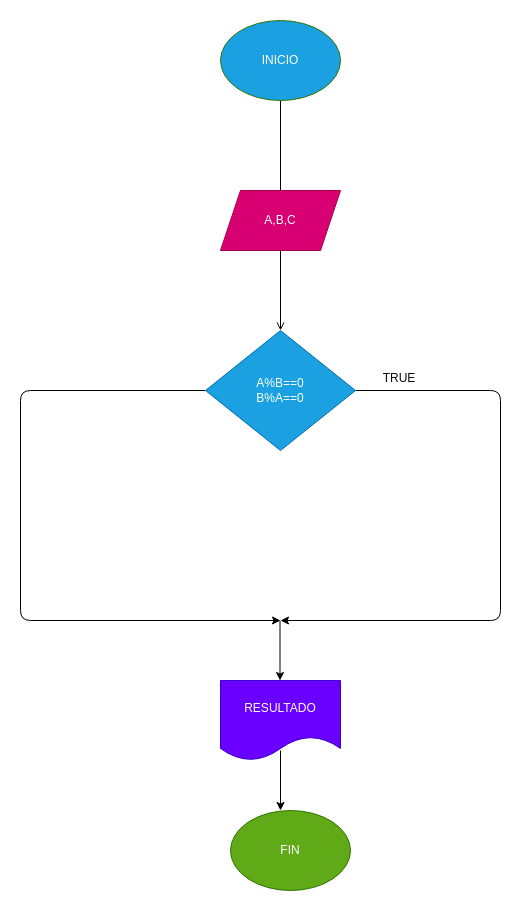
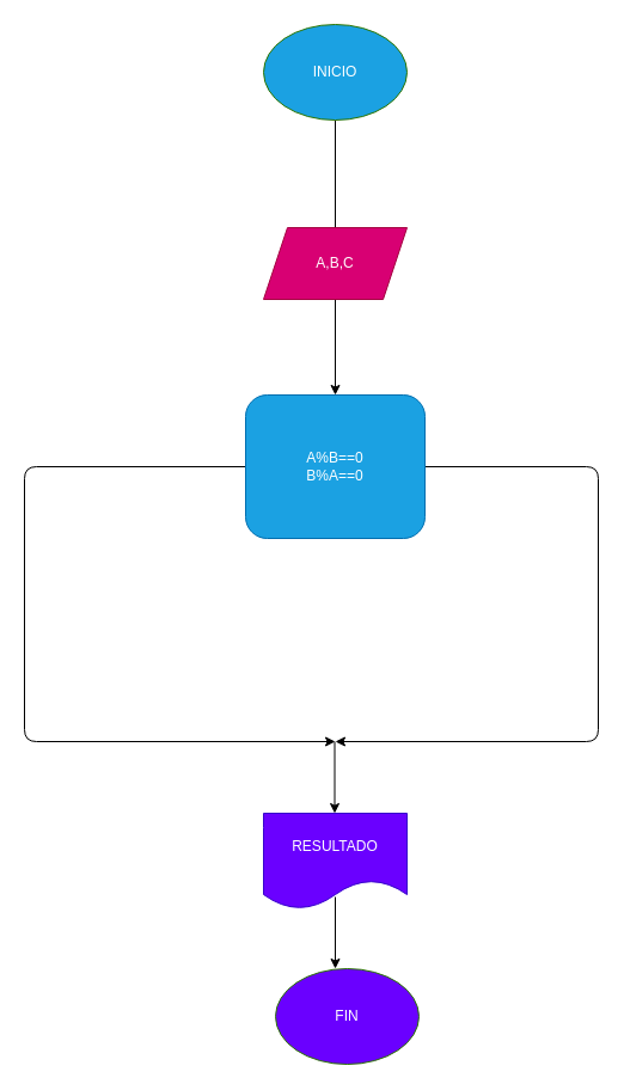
  <mxCell id="0" />
  <mxCell id="1" parent="0" />
  <mxCell id="2" value="" style="edgeStyle=none;html=1;fontColor=#0a0a0a;endArrow=none;" edge="1" parent="1" source="3" target="5"><mxGeometry relative="1" as="geometry" /></mxCell>
  <mxCell id="3" value="INICIO" style="ellipse;whiteSpace=wrap;html=1;fillColor=#1ba1e2;strokeColor=#2D7600;fontColor=#ffffff;" vertex="1" parent="1"><mxGeometry x="220" y="20" width="120" height="80" as="geometry" /></mxCell>
- <mxCell id="4" value="" style="edgeStyle=none;html=1;fontColor=#0a0a0a;endArrow=open;" edge="1" parent="1" source="5" target="8"><mxGeometry relative="1" as="geometry" /></mxCell>
+ <mxCell id="4" value="" style="edgeStyle=none;html=1;fontColor=#0a0a0a;" edge="1" parent="1" source="5" target="8"><mxGeometry relative="1" as="geometry" /></mxCell>
  <mxCell id="5" value="A,B,C" style="shape=parallelogram;perimeter=parallelogramPerimeter;whiteSpace=wrap;html=1;fixedSize=1;fillColor=#d80073;strokeColor=#A50040;fontColor=#ffffff;" vertex="1" parent="1"><mxGeometry x="220" y="190" width="120" height="60" as="geometry" /></mxCell>
  <mxCell id="6" value="" style="edgeStyle=none;html=1;fontColor=#0a0a0a;" edge="1" parent="1" source="8"><mxGeometry relative="1" as="geometry"><mxPoint x="280" y="620" as="targetPoint" /><Array as="points"><mxPoint x="500" y="390" /><mxPoint x="500" y="620" /></Array></mxGeometry></mxCell>
  <mxCell id="7" value="" style="edgeStyle=none;html=1;fontColor=#0a0a0a;" edge="1" parent="1" source="8"><mxGeometry relative="1" as="geometry"><mxPoint x="280" y="620" as="targetPoint" /><Array as="points"><mxPoint x="20" y="390" /><mxPoint x="20" y="620" /></Array></mxGeometry></mxCell>
- <mxCell id="8" value="A%B==0&lt;br&gt;B%A==0" style="rhombus;whiteSpace=wrap;html=1;fillColor=#1ba1e2;strokeColor=#006EAF;fontColor=#ffffff;" vertex="1" parent="1"><mxGeometry x="205" y="330" width="150" height="120" as="geometry" /></mxCell>
+ <mxCell id="8" value="A%B==0&lt;br&gt;B%A==0" style="whiteSpace=wrap;html=1;fillColor=#1ba1e2;strokeColor=#006EAF;fontColor=#ffffff;rounded=1;" vertex="1" parent="1"><mxGeometry x="205" y="330" width="150" height="120" as="geometry" /></mxCell>
  <mxCell id="9" value="RESULTADO" style="shape=document;whiteSpace=wrap;html=1;boundedLbl=1;fillColor=#6a00ff;strokeColor=#3700CC;fontColor=#ffffff;" vertex="1" parent="1"><mxGeometry x="220" y="680" width="120" height="80" as="geometry" /></mxCell>
  <mxCell id="10" value="" style="endArrow=classic;html=1;fontColor=#0a0a0a;" edge="1" parent="1"><mxGeometry width="50" height="50" relative="1" as="geometry"><mxPoint x="279.5" y="620" as="sourcePoint" /><mxPoint x="279.5" y="680" as="targetPoint" /></mxGeometry></mxCell>
  <mxCell id="11" value="" style="endArrow=classic;html=1;fontColor=#0a0a0a;" edge="1" parent="1"><mxGeometry width="50" height="50" relative="1" as="geometry"><mxPoint x="280" y="750" as="sourcePoint" /><mxPoint x="280" y="810" as="targetPoint" /></mxGeometry></mxCell>
- <mxCell id="12" value="FIN" style="ellipse;whiteSpace=wrap;html=1;fillColor=#60a917;strokeColor=#2D7600;fontColor=#ffffff;" vertex="1" parent="1"><mxGeometry x="230" y="810" width="120" height="80" as="geometry" /></mxCell>
- <mxCell id="13" value="TRUE" style="text;html=1;strokeColor=none;fillColor=none;align=center;verticalAlign=middle;whiteSpace=wrap;rounded=0;fontColor=#0a0a0a;" vertex="1" parent="1"><mxGeometry x="369" y="363" width="60" height="30" as="geometry" /></mxCell>
+ <mxCell id="12" value="FIN" style="ellipse;whiteSpace=wrap;html=1;fillColor=#6a00ff;strokeColor=#2D7600;fontColor=#ffffff;" vertex="1" parent="1"><mxGeometry x="230" y="810" width="120" height="80" as="geometry" /></mxCell>
